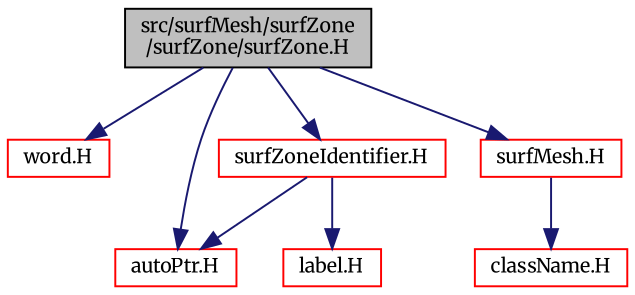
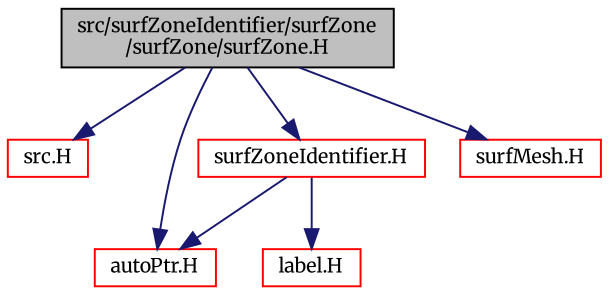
  digraph {
    fontname=Merriweather
    node [color=red fontname=Merriweather fontsize=10 shape=record]
    edge [color=midnightblue fontname=Merriweather fontsize=10 labelfontname=Helvetica labelfontsize=10 style=solid]
-   n1 [color=black fillcolor=grey75 fontcolor=black height=0.2 label="src/surfMesh/surfZone\l/surfZone/surfZone.H" style=filled width=0.4]
-   n2 [height=0.2 label="word.H" width=0.4]
+   n1 [color=black fillcolor=grey75 fontcolor=black height=0.2 label="src/surfZoneIdentifier/surfZone\l/surfZone/surfZone.H" style=filled width=0.4]
+   n2 [height=0.2 label="src.H" width=0.4]
    n3 [height=0.2 label="surfZoneIdentifier.H" width=0.4]
    n4 [height=0.2 label="autoPtr.H" width=0.4]
    n5 [height=0.2 label="surfMesh.H" width=0.4]
    n6 [height=0.2 label="label.H" width=0.4]
-   n7 [height=0.2 label="className.H" width=0.4]
    n1 -> n2
    n1 -> n3
    n1 -> n4
    n1 -> n5
    n3 -> n4
    n3 -> n6
-   n5 -> n7
  }
